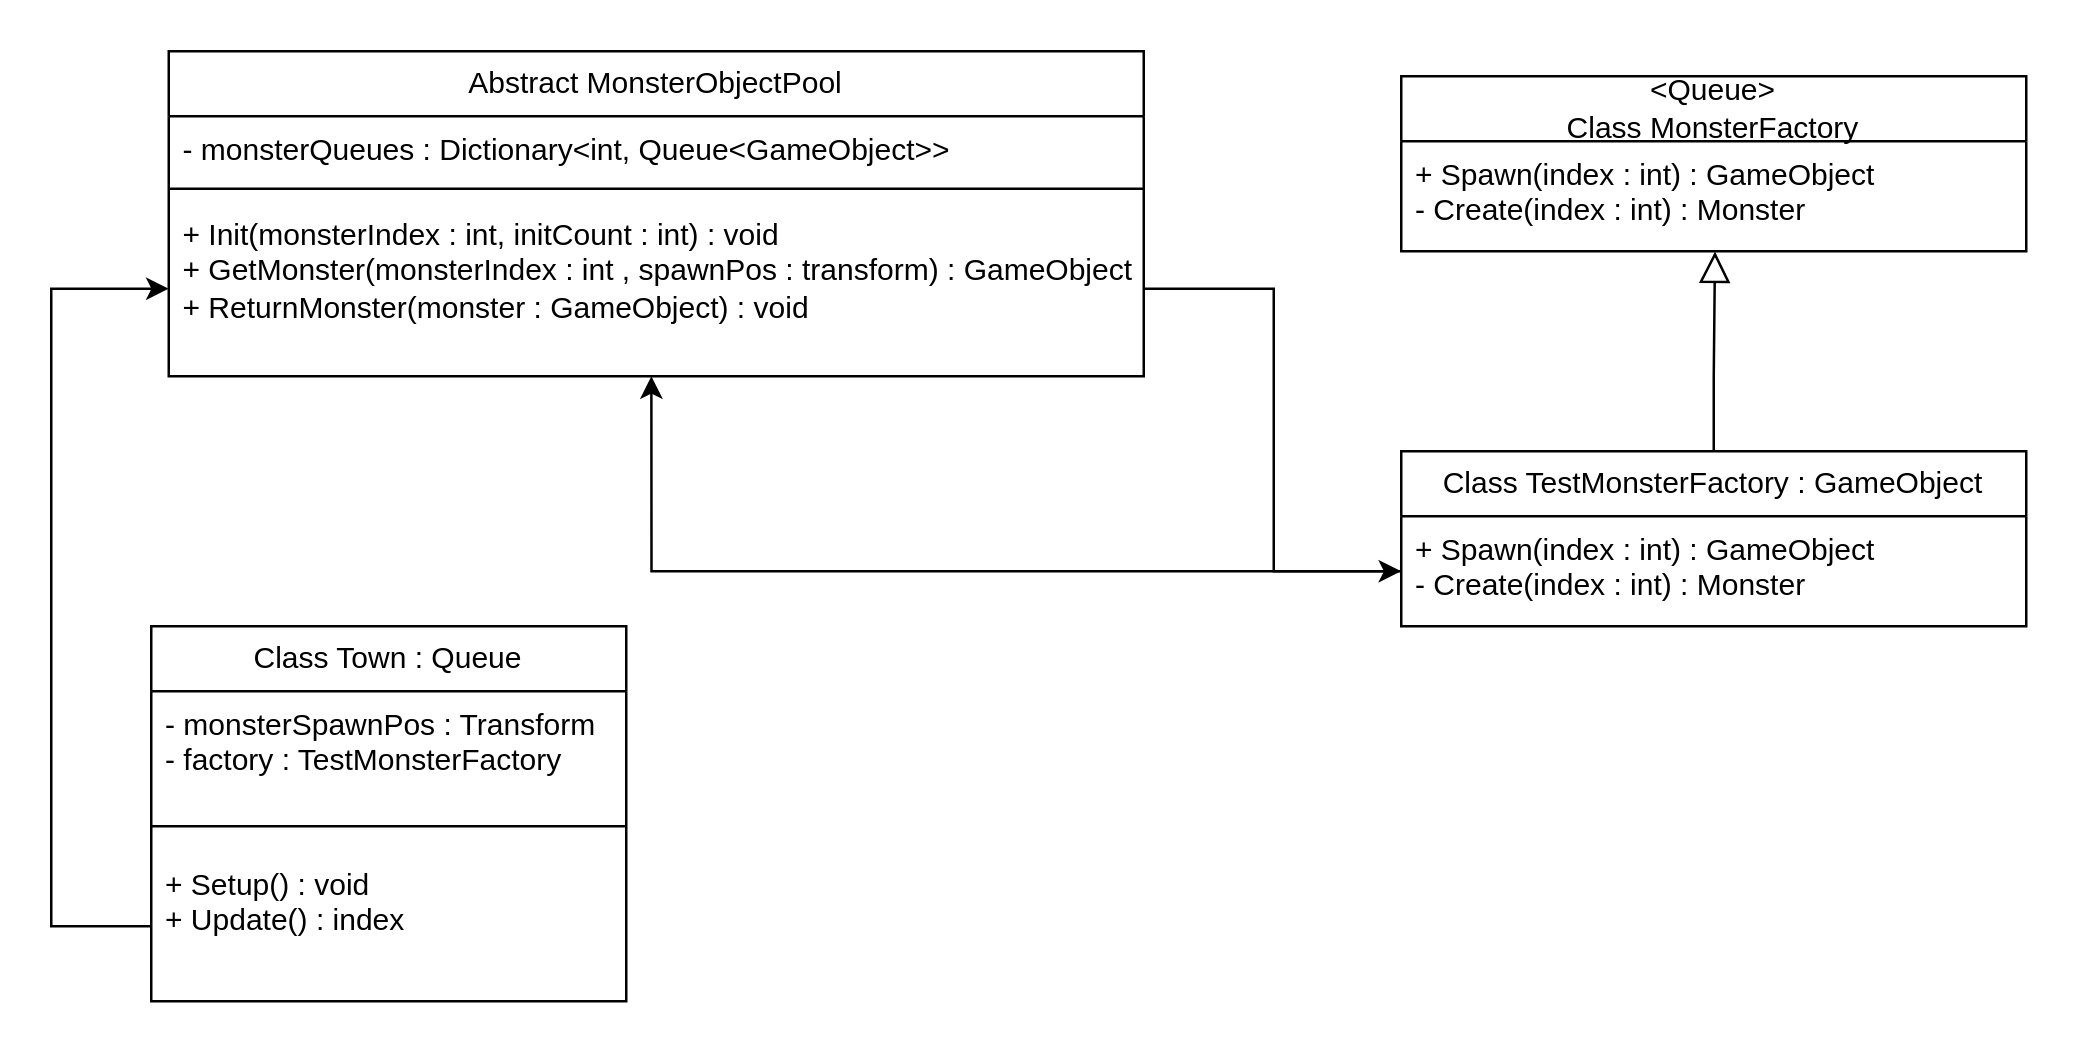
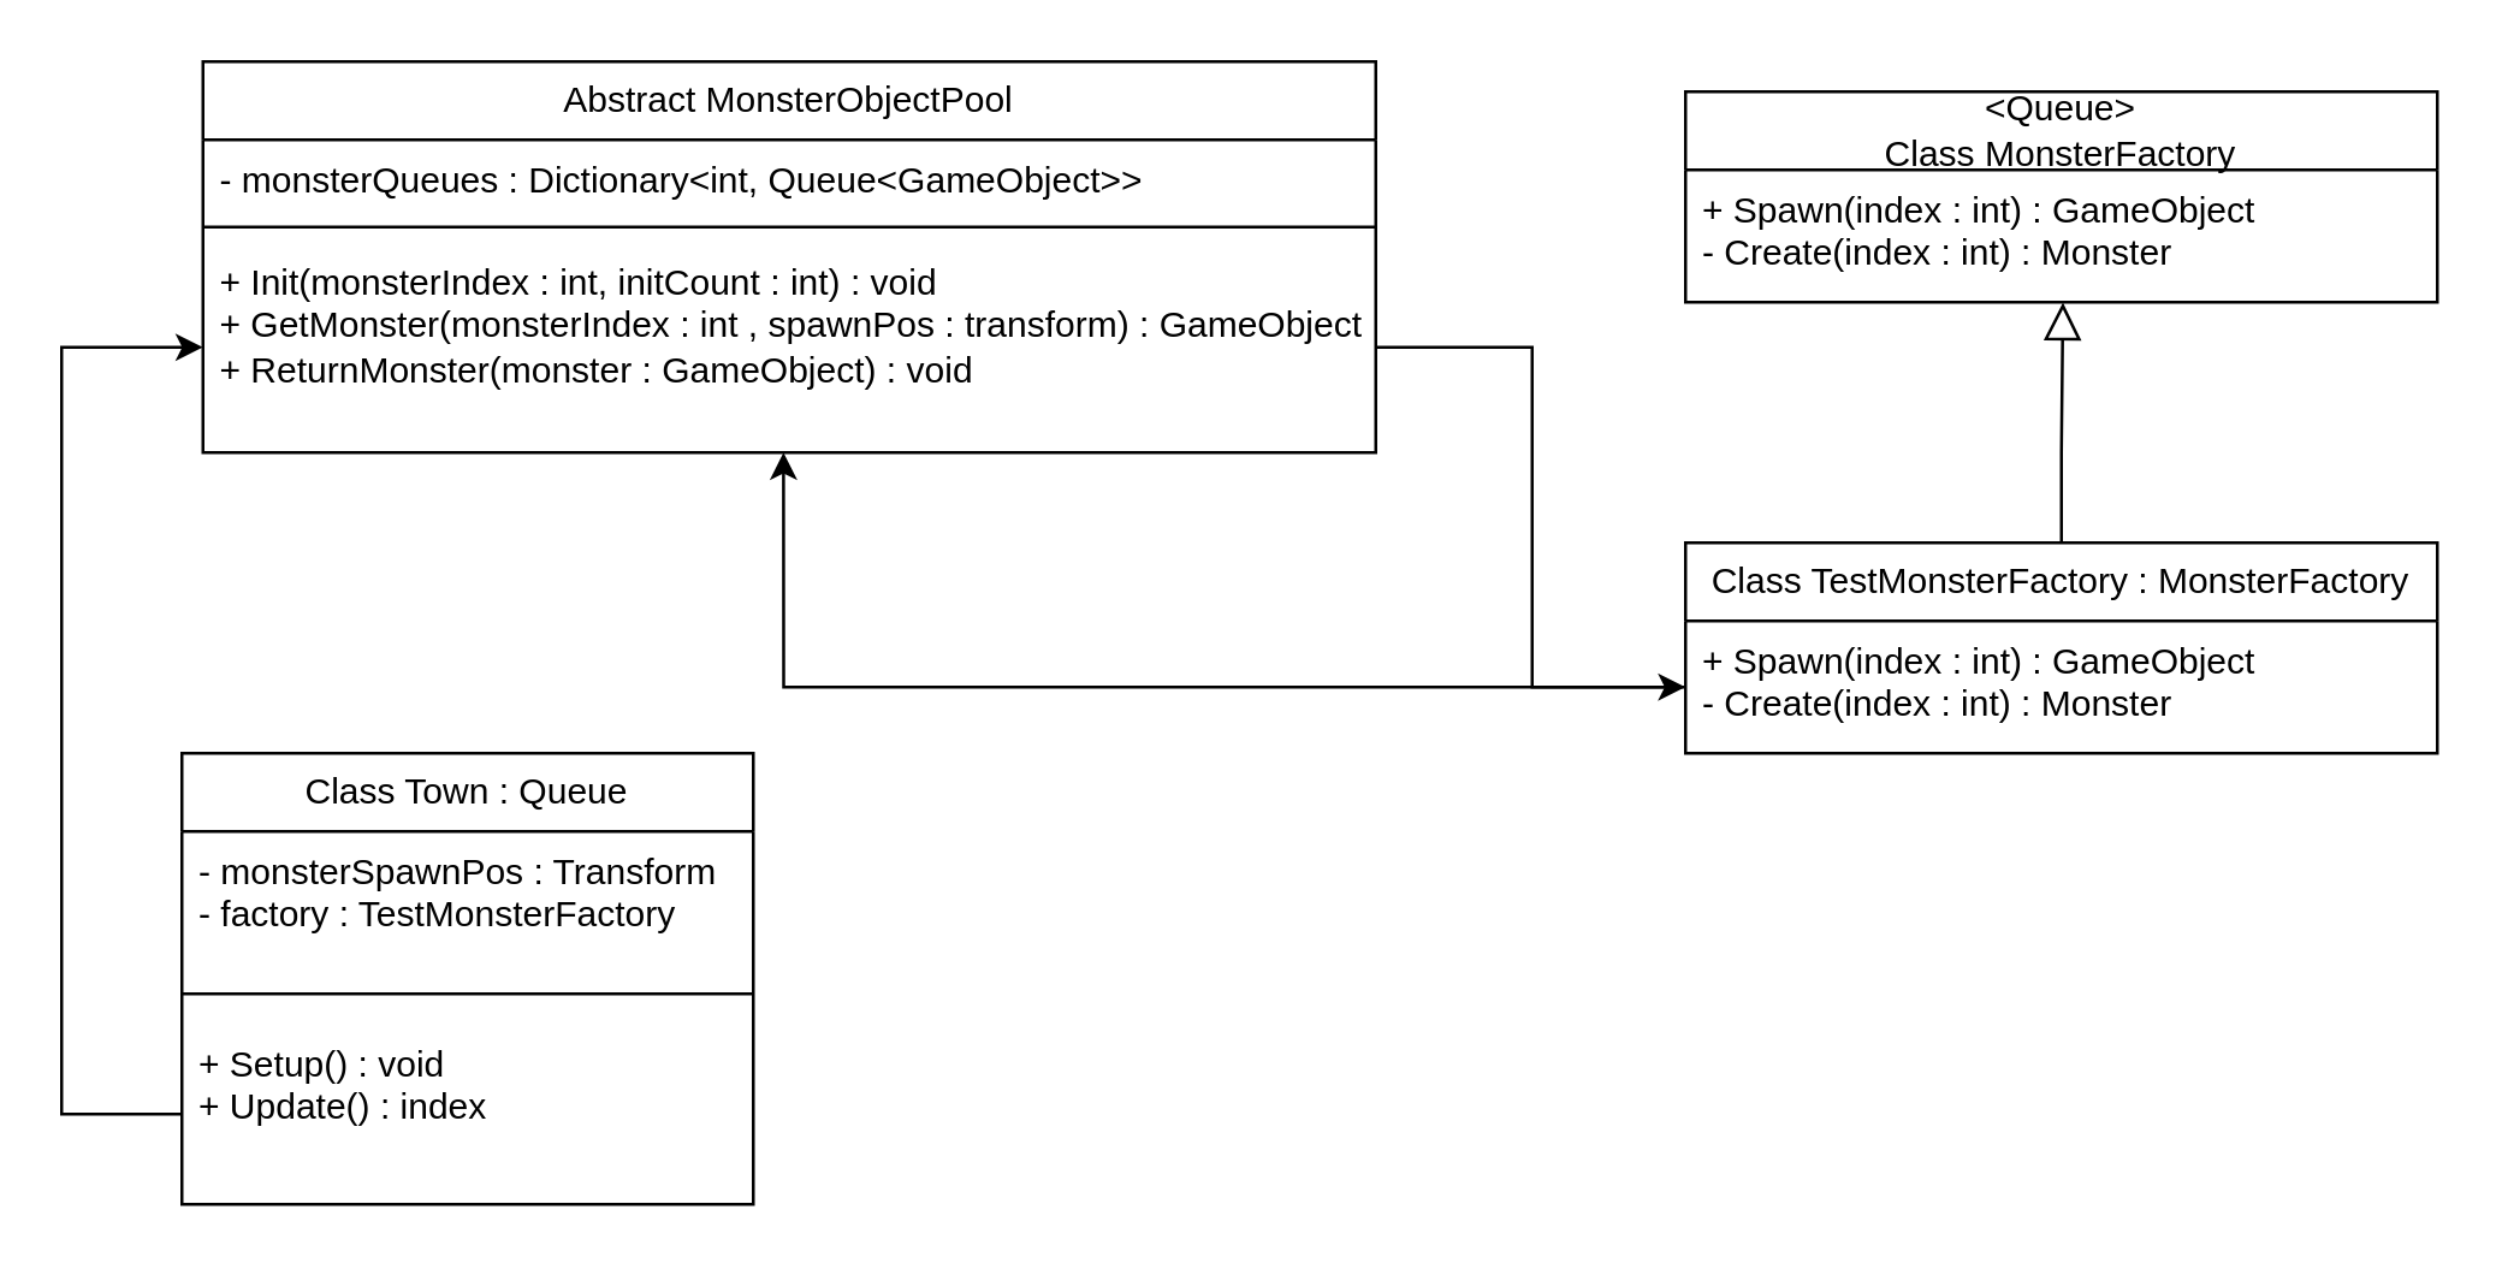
  <mxCell id="0" />
  <mxCell id="1" parent="0" />
  <mxCell id="2" value="&amp;lt;Queue&amp;gt;&lt;br&gt;Class MonsterFactory" style="swimlane;fontStyle=0;childLayout=stackLayout;horizontal=1;startSize=26;fillColor=none;horizontalStack=0;resizeParent=1;resizeParentMax=0;resizeLast=0;collapsible=1;marginBottom=0;whiteSpace=wrap;html=1;" vertex="1" parent="1"><mxGeometry x="560" y="30" width="250" height="70" as="geometry" /></mxCell>
  <mxCell id="3" value="+ Spawn(index : int) : GameObject&lt;br&gt;- Create(index : int) : Monster" style="text;strokeColor=none;fillColor=none;align=left;verticalAlign=top;spacingLeft=4;spacingRight=4;overflow=hidden;rotatable=0;points=[[0,0.5],[1,0.5]];portConstraint=eastwest;whiteSpace=wrap;html=1;" vertex="1" parent="2"><mxGeometry y="26" width="250" height="44" as="geometry" /></mxCell>
- <mxCell id="4" value="Class TestMonsterFactory : GameObject" style="swimlane;fontStyle=0;childLayout=stackLayout;horizontal=1;startSize=26;fillColor=none;horizontalStack=0;resizeParent=1;resizeParentMax=0;resizeLast=0;collapsible=1;marginBottom=0;whiteSpace=wrap;html=1;" vertex="1" parent="1"><mxGeometry x="560" y="180" width="250" height="70" as="geometry" /></mxCell>
+ <mxCell id="4" value="Class TestMonsterFactory : MonsterFactory" style="swimlane;fontStyle=0;childLayout=stackLayout;horizontal=1;startSize=26;fillColor=none;horizontalStack=0;resizeParent=1;resizeParentMax=0;resizeLast=0;collapsible=1;marginBottom=0;whiteSpace=wrap;html=1;" vertex="1" parent="1"><mxGeometry x="560" y="180" width="250" height="70" as="geometry" /></mxCell>
  <mxCell id="5" value="+ Spawn(index : int) : GameObject&lt;br&gt;- Create(index : int) : Monster" style="text;strokeColor=none;fillColor=none;align=left;verticalAlign=top;spacingLeft=4;spacingRight=4;overflow=hidden;rotatable=0;points=[[0,0.5],[1,0.5]];portConstraint=eastwest;whiteSpace=wrap;html=1;" vertex="1" parent="4"><mxGeometry y="26" width="250" height="44" as="geometry" /></mxCell>
  <mxCell id="6" value="Class Town : Queue" style="swimlane;fontStyle=0;childLayout=stackLayout;horizontal=1;startSize=26;fillColor=none;horizontalStack=0;resizeParent=1;resizeParentMax=0;resizeLast=0;collapsible=1;marginBottom=0;whiteSpace=wrap;html=1;" vertex="1" parent="1"><mxGeometry x="60" y="250" width="190" height="150" as="geometry" /></mxCell>
  <mxCell id="7" value="- monsterSpawnPos : Transform&lt;br&gt;- factory : TestMonsterFactory" style="text;strokeColor=none;fillColor=none;align=left;verticalAlign=top;spacingLeft=4;spacingRight=4;overflow=hidden;rotatable=0;points=[[0,0.5],[1,0.5]];portConstraint=eastwest;whiteSpace=wrap;html=1;" vertex="1" parent="6"><mxGeometry y="26" width="190" height="44" as="geometry" /></mxCell>
  <mxCell id="8" value="" style="line;strokeWidth=1;fillColor=none;align=left;verticalAlign=middle;spacingTop=-1;spacingLeft=3;spacingRight=3;rotatable=0;labelPosition=right;points=[];portConstraint=eastwest;strokeColor=inherit;" vertex="1" parent="6"><mxGeometry y="70" width="190" height="20" as="geometry" /></mxCell>
  <mxCell id="9" value="+ Setup() : void&lt;br style=&quot;border-color: var(--border-color);&quot;&gt;+ Update() : index" style="text;strokeColor=none;fillColor=none;align=left;verticalAlign=top;spacingLeft=4;spacingRight=4;overflow=hidden;rotatable=0;points=[[0,0.5],[1,0.5]];portConstraint=eastwest;whiteSpace=wrap;html=1;" vertex="1" parent="6"><mxGeometry y="90" width="190" height="60" as="geometry" /></mxCell>
  <mxCell id="10" value="" style="endArrow=block;endSize=10;endFill=0;shadow=0;strokeWidth=1;rounded=0;edgeStyle=elbowEdgeStyle;elbow=vertical;entryX=0.502;entryY=1.003;entryDx=0;entryDy=0;entryPerimeter=0;exitX=0.5;exitY=0;exitDx=0;exitDy=0;" edge="1" parent="1" source="4" target="3"><mxGeometry width="160" relative="1" as="geometry"><mxPoint x="730" y="140" as="sourcePoint" /><mxPoint x="769" y="770" as="targetPoint" /><Array as="points"><mxPoint x="680" y="150" /></Array></mxGeometry></mxCell>
  <mxCell id="11" value="Abstract MonsterObjectPool" style="swimlane;fontStyle=0;childLayout=stackLayout;horizontal=1;startSize=26;fillColor=none;horizontalStack=0;resizeParent=1;resizeParentMax=0;resizeLast=0;collapsible=1;marginBottom=0;whiteSpace=wrap;html=1;" vertex="1" parent="1"><mxGeometry x="67" y="20" width="390" height="130" as="geometry" /></mxCell>
  <mxCell id="12" value="- monsterQueues : Dictionary&amp;lt;int, Queue&amp;lt;GameObject&amp;gt;&amp;gt;&lt;br&gt;&lt;br&gt;" style="text;strokeColor=none;fillColor=none;align=left;verticalAlign=top;spacingLeft=4;spacingRight=4;overflow=hidden;rotatable=0;points=[[0,0.5],[1,0.5]];portConstraint=eastwest;whiteSpace=wrap;html=1;" vertex="1" parent="11"><mxGeometry y="26" width="390" height="24" as="geometry" /></mxCell>
  <mxCell id="13" value="" style="line;strokeWidth=1;fillColor=none;align=left;verticalAlign=middle;spacingTop=-1;spacingLeft=3;spacingRight=3;rotatable=0;labelPosition=right;points=[];portConstraint=eastwest;strokeColor=inherit;" vertex="1" parent="11"><mxGeometry y="50" width="390" height="10" as="geometry" /></mxCell>
  <mxCell id="14" value="+ Init(monsterIndex : int, initCount : int) : void&lt;br&gt;+ GetMonster(monsterIndex : int , spawnPos : transform) : GameObject&lt;br&gt;+ ReturnMonster(monster : GameObject) : void" style="text;strokeColor=none;fillColor=none;align=left;verticalAlign=top;spacingLeft=4;spacingRight=4;overflow=hidden;rotatable=0;points=[[0,0.5],[1,0.5]];portConstraint=eastwest;whiteSpace=wrap;html=1;" vertex="1" parent="11"><mxGeometry y="60" width="390" height="70" as="geometry" /></mxCell>
  <mxCell id="15" style="edgeStyle=orthogonalEdgeStyle;rounded=0;orthogonalLoop=1;jettySize=auto;html=1;entryX=0;entryY=0.5;entryDx=0;entryDy=0;" edge="1" parent="1" source="9" target="14"><mxGeometry relative="1" as="geometry"><Array as="points"><mxPoint x="20" y="370" /><mxPoint x="20" y="115" /></Array></mxGeometry></mxCell>
  <mxCell id="16" style="edgeStyle=orthogonalEdgeStyle;rounded=0;orthogonalLoop=1;jettySize=auto;html=1;" edge="1" parent="1" source="14" target="5"><mxGeometry relative="1" as="geometry"><Array as="points"><mxPoint x="509" y="115" /><mxPoint x="509" y="228" /></Array></mxGeometry></mxCell>
  <mxCell id="17" style="edgeStyle=orthogonalEdgeStyle;rounded=0;orthogonalLoop=1;jettySize=auto;html=1;entryX=0.495;entryY=1;entryDx=0;entryDy=0;entryPerimeter=0;" edge="1" parent="1" source="5" target="14"><mxGeometry relative="1" as="geometry" /></mxCell>
